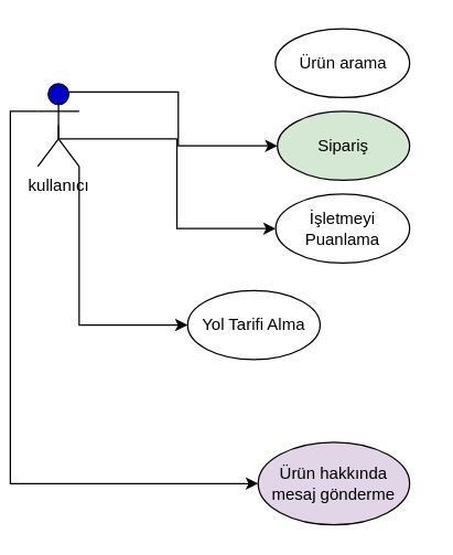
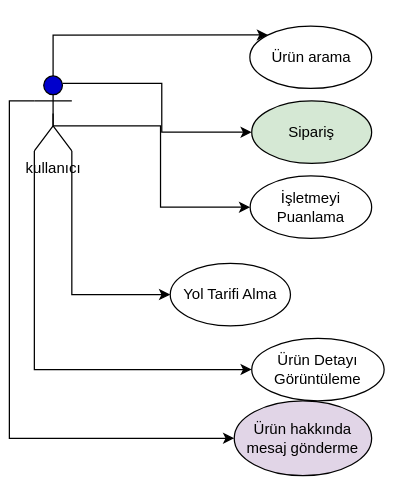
  <mxCell id="0" />
  <mxCell id="1" parent="0" />
  <mxCell id="2" style="edgeStyle=orthogonalEdgeStyle;rounded=0;orthogonalLoop=1;jettySize=auto;html=1;" edge="1" parent="1"><mxGeometry relative="1" as="geometry"><mxPoint x="190" y="60" as="targetPoint" /><mxPoint x="190" y="60" as="sourcePoint" /></mxGeometry></mxCell>
+ <mxCell id="3" style="edgeStyle=orthogonalEdgeStyle;rounded=0;orthogonalLoop=1;jettySize=auto;html=1;exitX=0.5;exitY=0;exitDx=0;exitDy=0;exitPerimeter=0;entryX=0;entryY=0;entryDx=0;entryDy=0;" edge="1" parent="1" source="9" target="10"><mxGeometry relative="1" as="geometry" /></mxCell>
  <mxCell id="4" style="edgeStyle=orthogonalEdgeStyle;rounded=0;orthogonalLoop=1;jettySize=auto;html=1;exitX=0.75;exitY=0.1;exitDx=0;exitDy=0;exitPerimeter=0;entryX=0;entryY=0.5;entryDx=0;entryDy=0;" edge="1" parent="1" source="9" target="11"><mxGeometry relative="1" as="geometry" /></mxCell>
  <mxCell id="5" style="edgeStyle=orthogonalEdgeStyle;rounded=0;orthogonalLoop=1;jettySize=auto;html=1;exitX=0.5;exitY=0.5;exitDx=0;exitDy=0;exitPerimeter=0;entryX=0;entryY=0.5;entryDx=0;entryDy=0;" edge="1" parent="1" source="9" target="12"><mxGeometry relative="1" as="geometry"><Array as="points"><mxPoint x="35" y="100" /><mxPoint x="121" y="100" /><mxPoint x="121" y="165" /></Array></mxGeometry></mxCell>
  <mxCell id="6" style="edgeStyle=orthogonalEdgeStyle;rounded=0;orthogonalLoop=1;jettySize=auto;html=1;exitX=1;exitY=1;exitDx=0;exitDy=0;exitPerimeter=0;entryX=0;entryY=0.5;entryDx=0;entryDy=0;" edge="1" parent="1" source="9" target="13"><mxGeometry relative="1" as="geometry" /></mxCell>
+ <mxCell id="7" style="edgeStyle=orthogonalEdgeStyle;rounded=0;orthogonalLoop=1;jettySize=auto;html=1;exitX=0;exitY=1;exitDx=0;exitDy=0;exitPerimeter=0;entryX=0;entryY=0.5;entryDx=0;entryDy=0;" edge="1" parent="1" source="9" target="14"><mxGeometry relative="1" as="geometry" /></mxCell>
  <mxCell id="8" style="edgeStyle=orthogonalEdgeStyle;rounded=0;orthogonalLoop=1;jettySize=auto;html=1;exitX=0;exitY=0.333;exitDx=0;exitDy=0;exitPerimeter=0;entryX=0;entryY=0.5;entryDx=0;entryDy=0;" edge="1" parent="1" source="9" target="15"><mxGeometry relative="1" as="geometry" /></mxCell>
  <mxCell id="9" value="kullanıcı&lt;div&gt;&lt;br&gt;&lt;/div&gt;" style="shape=umlActor;verticalLabelPosition=bottom;verticalAlign=top;html=1;outlineConnect=0;fillColor=#0000CC;" vertex="1" parent="1"><mxGeometry x="20" y="60" width="30" height="60" as="geometry" /></mxCell>
  <mxCell id="10" value="Ürün arama" style="ellipse;whiteSpace=wrap;html=1;" vertex="1" parent="1"><mxGeometry x="192.5" y="20" width="97.5" height="50" as="geometry" /></mxCell>
  <mxCell id="11" value="Sipariş" style="ellipse;whiteSpace=wrap;html=1;fillColor=#d5e8d4;" vertex="1" parent="1"><mxGeometry x="194" y="80" width="96" height="50" as="geometry" /></mxCell>
  <mxCell id="12" value="İşletmeyi Puanlama" style="ellipse;whiteSpace=wrap;html=1;" vertex="1" parent="1"><mxGeometry x="192.75" y="140" width="97.25" height="50" as="geometry" /></mxCell>
  <mxCell id="13" value="Yol Tarifi Alma" style="ellipse;whiteSpace=wrap;html=1;" vertex="1" parent="1"><mxGeometry x="128.75" y="210" width="96.25" height="50" as="geometry" /></mxCell>
+ <mxCell id="14" value="Ürün Detayı Görüntüleme" style="ellipse;whiteSpace=wrap;html=1;" vertex="1" parent="1"><mxGeometry x="194" y="270" width="106" height="50" as="geometry" /></mxCell>
  <mxCell id="15" value="Ürün hakkında mesaj gönderme" style="ellipse;whiteSpace=wrap;html=1;fillColor=#e1d5e7;" vertex="1" parent="1"><mxGeometry x="180" y="320" width="110" height="60" as="geometry" /></mxCell>
